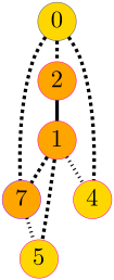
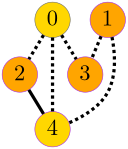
  graph {
    splines=true
    node [color=purple fillcolor=gold fixedsize=true fontname="Latin Modern Math" fontsize=42 penwidth=1 shape=circle style=filled]
    edge [color=black penwidth=6 style=dashed]
    0 [color=gray40 height=0.91667 width=0.91667]
-   2 [color=deeppink fillcolor=orange height=0.91667 width=0.91667]
-   3 [fillcolor=orange height=0.91667 width=0.91667 label=7]
-   4 [color=deeppink height=0.91667 width=0.91667]
-   5 [color=deeppink height=0.91667 width=0.91667]
-   1 [color=deeppink fillcolor=orange height=0.91667 width=0.91667]
+   2 [fillcolor=orange height=0.91667 width=0.91667]
+   3 [fillcolor=orange height=0.91667 width=0.91667]
+   4 [height=0.91667 width=0.91667]
+   1 [fillcolor=orange height=0.91667 width=0.91667]
    0 -- 2
    0 -- 3
    0 -- 4
-   2 -- 1 [style=solid]
-   3 -- 5 [style=dotted]
+   2 -- 4 [style=solid]
    1 -- 3
-   1 -- 4 [style=dotted]
-   1 -- 5
+   1 -- 4
  }
